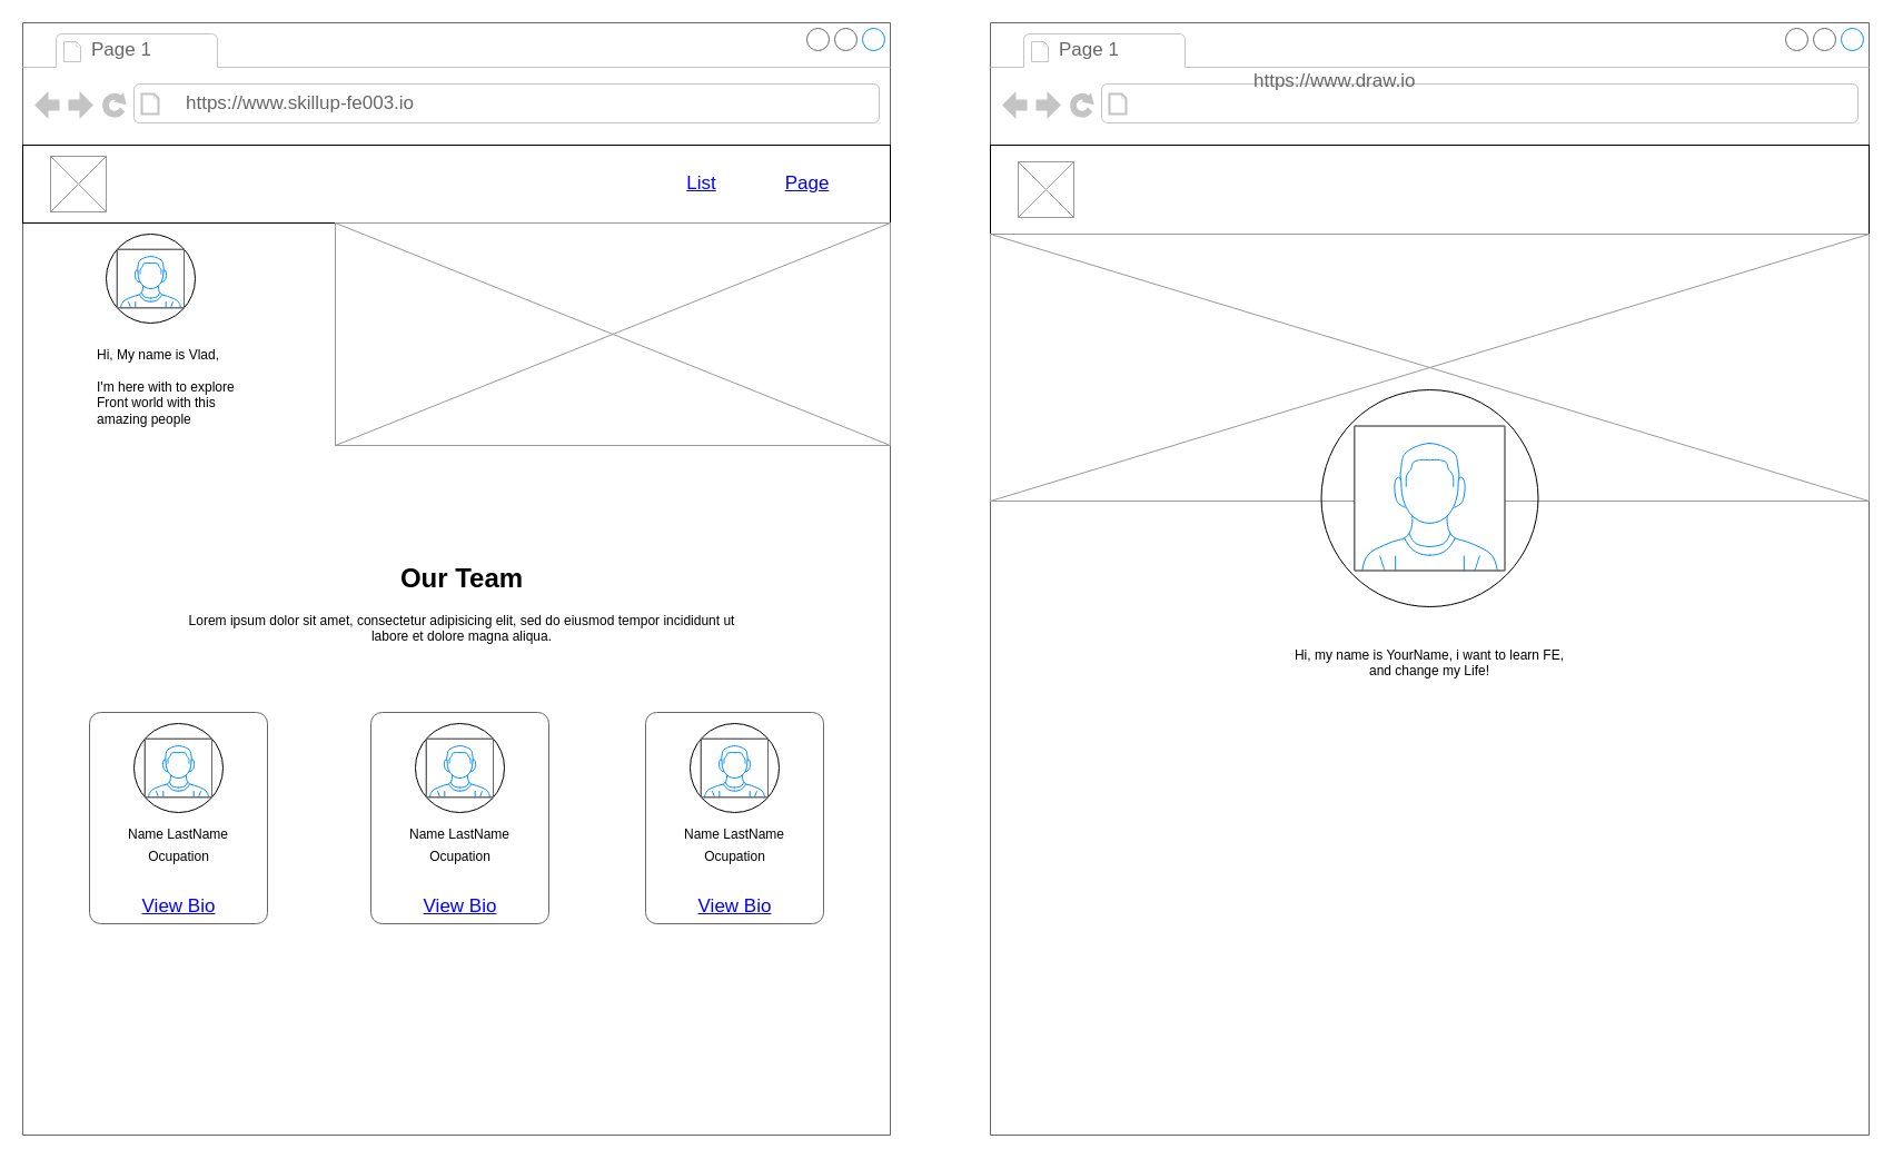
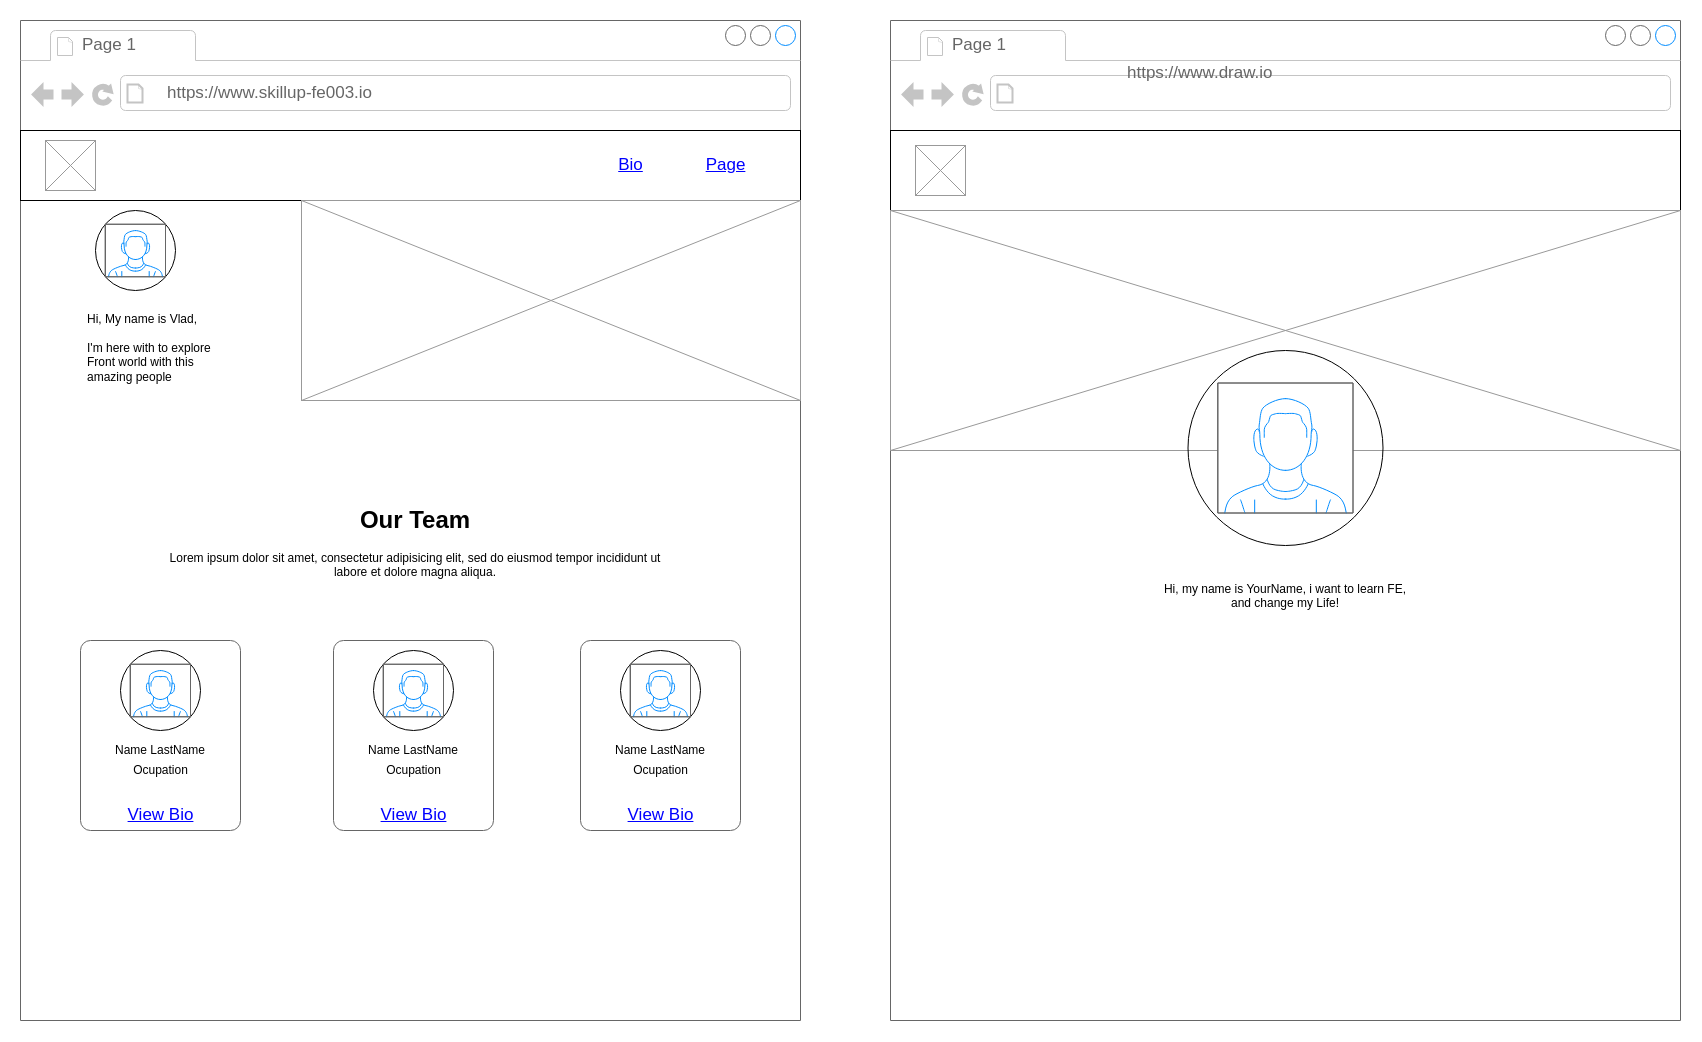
  <mxCell id="0" />
  <mxCell id="1" parent="0" />
  <mxCell id="2" value="" style="strokeWidth=1;shadow=0;dashed=0;align=center;html=1;shape=mxgraph.mockup.containers.browserWindow;rSize=0;strokeColor=none;strokeColor2=#008cff;strokeColor3=#c4c4c4;mainText=,;recursiveResize=0;fillColor=#ffffff;" vertex="1" parent="1"><mxGeometry x="20" y="20" width="780" height="1000" as="geometry" /></mxCell>
  <mxCell id="3" value="" style="ellipse;whiteSpace=wrap;html=1;aspect=fixed;shadow=0;strokeColor=#000000;fillColor=#ffffff;" vertex="1" parent="2"><mxGeometry x="75" y="190" width="80" height="80" as="geometry" /></mxCell>
  <mxCell id="4" value="" style="rounded=0;whiteSpace=wrap;html=1;" vertex="1" parent="2"><mxGeometry y="110" width="780" height="70" as="geometry" /></mxCell>
  <mxCell id="5" value="Page 1" style="strokeWidth=1;shadow=0;dashed=0;align=center;html=1;shape=mxgraph.mockup.containers.anchor;fontSize=17;fontColor=#666666;align=left;" vertex="1" parent="2"><mxGeometry x="60" y="12" width="110" height="26" as="geometry" /></mxCell>
  <mxCell id="6" value="https://www.skillup-fe003.io" style="strokeWidth=1;shadow=0;dashed=0;align=center;html=1;shape=mxgraph.mockup.containers.anchor;rSize=0;fontSize=17;fontColor=#666666;align=left;" vertex="1" parent="2"><mxGeometry x="145" y="60" width="250" height="26" as="geometry" /></mxCell>
  <mxCell id="7" value="" style="verticalLabelPosition=bottom;shadow=0;dashed=0;align=center;html=1;verticalAlign=top;strokeWidth=1;shape=mxgraph.mockup.graphics.simpleIcon;strokeColor=#999999;" vertex="1" parent="2"><mxGeometry x="281" y="180" width="499" height="200" as="geometry" /></mxCell>
  <mxCell id="8" value="" style="verticalLabelPosition=bottom;shadow=0;dashed=0;align=center;html=1;verticalAlign=top;strokeWidth=1;shape=mxgraph.mockup.graphics.simpleIcon;strokeColor=#999999;" vertex="1" parent="2"><mxGeometry x="25" y="120" width="50" height="50" as="geometry" /></mxCell>
  <mxCell id="9" value="Page" style="shape=rectangle;strokeColor=none;fillColor=none;linkText=;fontSize=17;fontColor=#0000ff;fontStyle=4;html=1;align=center;" vertex="1" parent="2"><mxGeometry x="630" y="130" width="150" height="30" as="geometry" /></mxCell>
- <mxCell id="10" value="List" style="shape=rectangle;strokeColor=none;fillColor=none;linkText=;fontSize=17;fontColor=#0000ff;fontStyle=4;html=1;align=center;" vertex="1" parent="2"><mxGeometry x="535" y="130" width="150" height="30" as="geometry" /></mxCell>
+ <mxCell id="10" value="Bio" style="shape=rectangle;strokeColor=none;fillColor=none;linkText=;fontSize=17;fontColor=#0000ff;fontStyle=4;html=1;align=center;" vertex="1" parent="2"><mxGeometry x="535" y="130" width="150" height="30" as="geometry" /></mxCell>
  <mxCell id="11" value="" style="verticalLabelPosition=bottom;shadow=0;align=center;html=1;verticalAlign=top;strokeWidth=1;shape=mxgraph.mockup.containers.userMale;strokeColor2=#008cff;perimeterSpacing=0;strokeColor=none;fillColor=none;noLabel=1;fontColor=none;" vertex="1" parent="2"><mxGeometry x="85" y="203.75" width="60" height="52.5" as="geometry" /></mxCell>
  <mxCell id="12" value="Hi, My name is Vlad,&lt;br&gt;&lt;br&gt;I'm here with to explore&amp;nbsp;&lt;br&gt;Front world with this amazing people" style="text;spacingTop=-5;whiteSpace=wrap;html=1;align=left;fontSize=12;fontFamily=Helvetica;fillColor=none;strokeColor=none;shadow=0;" vertex="1" parent="2"><mxGeometry x="65" y="290" width="130" height="100" as="geometry" /></mxCell>
  <mxCell id="13" value="&lt;h1&gt;Our Team&lt;/h1&gt;&lt;p&gt;Lorem ipsum dolor sit amet, consectetur adipisicing elit, sed do eiusmod tempor incididunt ut labore et dolore magna aliqua.&lt;/p&gt;" style="text;html=1;strokeColor=none;fillColor=none;spacing=5;spacingTop=-20;whiteSpace=wrap;overflow=hidden;rounded=0;shadow=0;fontColor=none;align=center;" vertex="1" parent="2"><mxGeometry x="140" y="480" width="510" height="100" as="geometry" /></mxCell>
  <mxCell id="14" value="" style="group" vertex="1" connectable="0" parent="2"><mxGeometry x="60" y="610" width="160" height="200" as="geometry" /></mxCell>
  <mxCell id="15" value="" style="shape=mxgraph.mockup.containers.marginRect;rectMarginTop=10;strokeColor=#666666;strokeWidth=1;dashed=0;rounded=1;arcSize=5;recursiveResize=0;shadow=0;fillColor=none;fontColor=none;align=center;" vertex="1" parent="14"><mxGeometry width="160" height="200" as="geometry" /></mxCell>
  <mxCell id="16" value="Name LastName" style="text;html=1;strokeColor=none;fillColor=none;align=center;verticalAlign=middle;whiteSpace=wrap;rounded=0;shadow=0;fontColor=none;" vertex="1" parent="15"><mxGeometry x="21.25" y="110" width="117.5" height="20" as="geometry" /></mxCell>
  <mxCell id="17" value="Ocupation" style="text;html=1;strokeColor=none;fillColor=none;align=center;verticalAlign=middle;whiteSpace=wrap;rounded=0;shadow=0;fontColor=none;" vertex="1" parent="15"><mxGeometry x="47.5" y="130" width="65" height="20" as="geometry" /></mxCell>
  <mxCell id="18" value="View Bio" style="shape=rectangle;strokeColor=none;fillColor=none;linkText=;fontSize=17;fontColor=#0000ff;fontStyle=4;html=1;align=center;shadow=0;" vertex="1" parent="15"><mxGeometry x="5" y="170" width="150" height="30" as="geometry" /></mxCell>
  <mxCell id="19" value="" style="group" vertex="1" connectable="0" parent="15"><mxGeometry x="40" y="20" width="80" height="80" as="geometry" /></mxCell>
  <mxCell id="20" value="" style="ellipse;whiteSpace=wrap;html=1;aspect=fixed;shadow=0;strokeColor=#000000;fillColor=#ffffff;" vertex="1" parent="19"><mxGeometry width="80" height="80" as="geometry" /></mxCell>
  <mxCell id="21" value="" style="verticalLabelPosition=bottom;shadow=0;align=center;html=1;verticalAlign=top;strokeWidth=1;shape=mxgraph.mockup.containers.userMale;strokeColor2=#008cff;perimeterSpacing=0;strokeColor=none;fillColor=none;noLabel=1;fontColor=none;" vertex="1" parent="19"><mxGeometry x="10" y="13.75" width="60" height="52.5" as="geometry" /></mxCell>
  <mxCell id="22" value="" style="group" vertex="1" connectable="0" parent="2"><mxGeometry x="560" y="610" width="160" height="200" as="geometry" /></mxCell>
  <mxCell id="23" value="" style="shape=mxgraph.mockup.containers.marginRect;rectMarginTop=10;strokeColor=#666666;strokeWidth=1;dashed=0;rounded=1;arcSize=5;recursiveResize=0;shadow=0;fillColor=none;fontColor=none;align=center;" vertex="1" parent="22"><mxGeometry width="160" height="200" as="geometry" /></mxCell>
  <mxCell id="24" value="Name LastName" style="text;html=1;strokeColor=none;fillColor=none;align=center;verticalAlign=middle;whiteSpace=wrap;rounded=0;shadow=0;fontColor=none;" vertex="1" parent="23"><mxGeometry x="21.25" y="110" width="117.5" height="20" as="geometry" /></mxCell>
  <mxCell id="25" value="Ocupation" style="text;html=1;strokeColor=none;fillColor=none;align=center;verticalAlign=middle;whiteSpace=wrap;rounded=0;shadow=0;fontColor=none;" vertex="1" parent="23"><mxGeometry x="47.5" y="130" width="65" height="20" as="geometry" /></mxCell>
  <mxCell id="26" value="View Bio" style="shape=rectangle;strokeColor=none;fillColor=none;linkText=;fontSize=17;fontColor=#0000ff;fontStyle=4;html=1;align=center;shadow=0;" vertex="1" parent="23"><mxGeometry x="5" y="170" width="150" height="30" as="geometry" /></mxCell>
  <mxCell id="27" value="" style="group" vertex="1" connectable="0" parent="23"><mxGeometry x="40" y="20" width="80" height="80" as="geometry" /></mxCell>
  <mxCell id="28" value="" style="ellipse;whiteSpace=wrap;html=1;aspect=fixed;shadow=0;strokeColor=#000000;fillColor=#ffffff;" vertex="1" parent="27"><mxGeometry width="80" height="80" as="geometry" /></mxCell>
  <mxCell id="29" value="" style="verticalLabelPosition=bottom;shadow=0;align=center;html=1;verticalAlign=top;strokeWidth=1;shape=mxgraph.mockup.containers.userMale;strokeColor2=#008cff;perimeterSpacing=0;strokeColor=none;fillColor=none;noLabel=1;fontColor=none;" vertex="1" parent="27"><mxGeometry x="10" y="13.75" width="60" height="52.5" as="geometry" /></mxCell>
  <mxCell id="30" value="" style="group" vertex="1" connectable="0" parent="2"><mxGeometry x="313" y="610" width="160" height="200" as="geometry" /></mxCell>
  <mxCell id="31" value="" style="shape=mxgraph.mockup.containers.marginRect;rectMarginTop=10;strokeColor=#666666;strokeWidth=1;dashed=0;rounded=1;arcSize=5;recursiveResize=0;shadow=0;fillColor=none;fontColor=none;align=center;" vertex="1" parent="30"><mxGeometry width="160" height="200" as="geometry" /></mxCell>
  <mxCell id="32" value="Name LastName" style="text;html=1;strokeColor=none;fillColor=none;align=center;verticalAlign=middle;whiteSpace=wrap;rounded=0;shadow=0;fontColor=none;" vertex="1" parent="31"><mxGeometry x="21.25" y="110" width="117.5" height="20" as="geometry" /></mxCell>
  <mxCell id="33" value="Ocupation" style="text;html=1;strokeColor=none;fillColor=none;align=center;verticalAlign=middle;whiteSpace=wrap;rounded=0;shadow=0;fontColor=none;" vertex="1" parent="31"><mxGeometry x="47.5" y="130" width="65" height="20" as="geometry" /></mxCell>
  <mxCell id="34" value="View Bio" style="shape=rectangle;strokeColor=none;fillColor=none;linkText=;fontSize=17;fontColor=#0000ff;fontStyle=4;html=1;align=center;shadow=0;" vertex="1" parent="31"><mxGeometry x="5" y="170" width="150" height="30" as="geometry" /></mxCell>
  <mxCell id="35" value="" style="group" vertex="1" connectable="0" parent="31"><mxGeometry x="40" y="20" width="80" height="80" as="geometry" /></mxCell>
  <mxCell id="36" value="" style="ellipse;whiteSpace=wrap;html=1;aspect=fixed;shadow=0;strokeColor=#000000;fillColor=#ffffff;" vertex="1" parent="35"><mxGeometry width="80" height="80" as="geometry" /></mxCell>
  <mxCell id="37" value="" style="verticalLabelPosition=bottom;shadow=0;align=center;html=1;verticalAlign=top;strokeWidth=1;shape=mxgraph.mockup.containers.userMale;strokeColor2=#008cff;perimeterSpacing=0;strokeColor=none;fillColor=none;noLabel=1;fontColor=none;" vertex="1" parent="35"><mxGeometry x="10" y="13.75" width="60" height="52.5" as="geometry" /></mxCell>
  <mxCell id="38" value="" style="strokeWidth=1;shadow=0;dashed=0;align=center;html=1;shape=mxgraph.mockup.containers.browserWindow;rSize=0;strokeColor=#666666;strokeColor2=#008cff;strokeColor3=#c4c4c4;mainText=,;recursiveResize=0;fillColor=none;fontColor=none;" vertex="1" parent="1"><mxGeometry x="890" y="20" width="790" height="1000" as="geometry" /></mxCell>
  <mxCell id="39" value="Page 1" style="strokeWidth=1;shadow=0;dashed=0;align=center;html=1;shape=mxgraph.mockup.containers.anchor;fontSize=17;fontColor=#666666;align=left;" vertex="1" parent="38"><mxGeometry x="60" y="12" width="110" height="26" as="geometry" /></mxCell>
  <mxCell id="40" value="https://www.draw.io" style="strokeWidth=1;shadow=0;dashed=0;align=center;html=1;shape=mxgraph.mockup.containers.anchor;rSize=0;fontSize=17;fontColor=#666666;align=left;" vertex="1" parent="38"><mxGeometry x="235" y="40" width="250" height="26" as="geometry" /></mxCell>
  <mxCell id="41" value="" style="rounded=0;whiteSpace=wrap;html=1;" vertex="1" parent="38"><mxGeometry y="110" width="790" height="80" as="geometry" /></mxCell>
  <mxCell id="42" value="" style="verticalLabelPosition=bottom;shadow=0;dashed=0;align=center;html=1;verticalAlign=top;strokeWidth=1;shape=mxgraph.mockup.graphics.simpleIcon;strokeColor=#999999;" vertex="1" parent="38"><mxGeometry x="25" y="125" width="50" height="50" as="geometry" /></mxCell>
  <mxCell id="43" value="" style="verticalLabelPosition=bottom;shadow=0;dashed=0;align=center;html=1;verticalAlign=top;strokeWidth=1;shape=mxgraph.mockup.graphics.simpleIcon;strokeColor=#999999;fillColor=none;fontColor=none;" vertex="1" parent="38"><mxGeometry y="190" width="790" height="240" as="geometry" /></mxCell>
  <mxCell id="44" value="" style="ellipse;whiteSpace=wrap;html=1;aspect=fixed;shadow=0;strokeColor=#000000;fillColor=none;fontColor=none;align=center;" vertex="1" parent="38"><mxGeometry x="297.5" y="330" width="195" height="195" as="geometry" /></mxCell>
  <mxCell id="45" value="" style="verticalLabelPosition=bottom;shadow=0;dashed=0;align=center;html=1;verticalAlign=top;strokeWidth=1;shape=mxgraph.mockup.containers.userMale;strokeColor=#666666;strokeColor2=#008cff;fillColor=none;fontColor=none;" vertex="1" parent="38"><mxGeometry x="327.5" y="362.5" width="135" height="130" as="geometry" /></mxCell>
  <mxCell id="46" value="Hi, my name is YourName, i want to learn FE, and change my Life!" style="text;spacingTop=-5;whiteSpace=wrap;html=1;align=center;fontSize=12;fontFamily=Helvetica;fillColor=none;strokeColor=none;shadow=0;" vertex="1" parent="38"><mxGeometry x="270" y="560" width="250" height="40" as="geometry" /></mxCell>
